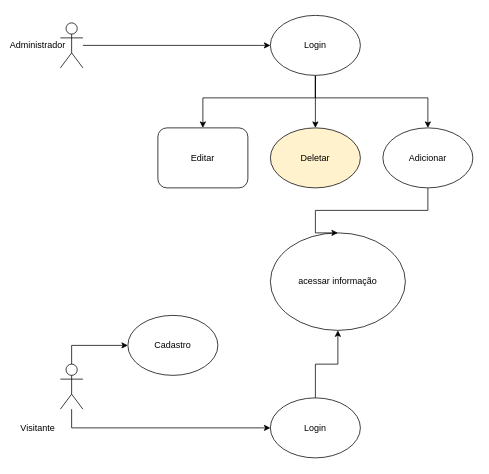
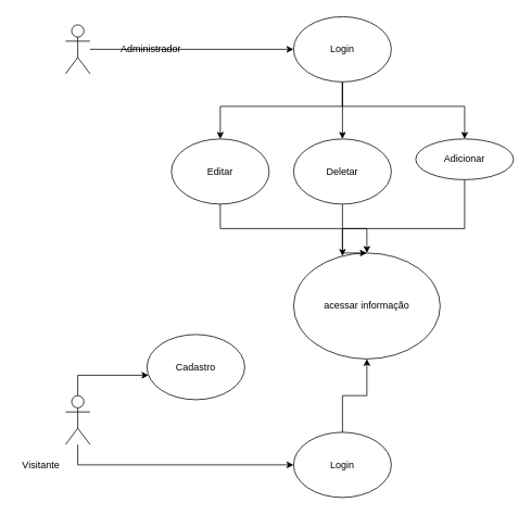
  <mxCell id="0" />
  <mxCell id="1" parent="0" />
  <mxCell id="2" value="" style="edgeStyle=orthogonalEdgeStyle;rounded=0;orthogonalLoop=1;jettySize=auto;html=1;" edge="1" parent="1" source="4" target="9"><mxGeometry relative="1" as="geometry"><Array as="points"><mxPoint x="95" y="460" /></Array></mxGeometry></mxCell>
  <mxCell id="3" style="edgeStyle=orthogonalEdgeStyle;rounded=0;orthogonalLoop=1;jettySize=auto;html=1;" edge="1" parent="1" source="4" target="8"><mxGeometry relative="1" as="geometry"><Array as="points"><mxPoint x="95" y="570" /></Array></mxGeometry></mxCell>
  <mxCell id="4" value="" style="shape=umlActor;verticalLabelPosition=bottom;verticalAlign=top;html=1;outlineConnect=0;textShadow=0;shadow=0;" vertex="1" parent="1"><mxGeometry x="80" y="485" width="30" height="60" as="geometry" /></mxCell>
  <mxCell id="5" style="edgeStyle=orthogonalEdgeStyle;rounded=0;orthogonalLoop=1;jettySize=auto;html=1;" edge="1" parent="1" source="6" target="22"><mxGeometry relative="1" as="geometry" /></mxCell>
  <mxCell id="6" value="" style="shape=umlActor;verticalLabelPosition=bottom;verticalAlign=top;html=1;outlineConnect=0;" vertex="1" parent="1"><mxGeometry x="80" y="30" width="30" height="60" as="geometry" /></mxCell>
  <mxCell id="7" style="edgeStyle=orthogonalEdgeStyle;rounded=0;orthogonalLoop=1;jettySize=auto;html=1;" edge="1" parent="1" source="8" target="10"><mxGeometry relative="1" as="geometry" /></mxCell>
  <mxCell id="8" value="Login" style="ellipse;whiteSpace=wrap;html=1;" vertex="1" parent="1"><mxGeometry x="360" y="530" width="120" height="80" as="geometry" /></mxCell>
- <mxCell id="9" value="Cadastro" style="ellipse;whiteSpace=wrap;html=1;" vertex="1" parent="1"><mxGeometry x="170" y="420" width="120" height="80" as="geometry" /></mxCell>
+ <mxCell id="9" value="Cadastro" style="ellipse;whiteSpace=wrap;html=1;" vertex="1" parent="1"><mxGeometry x="180" y="410" width="120" height="80" as="geometry" /></mxCell>
  <mxCell id="10" value="acessar informação" style="ellipse;whiteSpace=wrap;html=1;" vertex="1" parent="1"><mxGeometry x="360" y="310" width="180" height="130" as="geometry" /></mxCell>
- <mxCell id="12" value="Editar" style="whiteSpace=wrap;html=1;rounded=1;" vertex="1" parent="1"><mxGeometry x="210" y="170" width="120" height="80" as="geometry" /></mxCell>
- <mxCell id="13" value="Administrador" style="text;html=1;align=center;verticalAlign=middle;whiteSpace=wrap;rounded=0;" vertex="1" parent="1"><mxGeometry x="20" y="45" width="60" height="30" as="geometry" /></mxCell>
+ <mxCell id="11" style="edgeStyle=orthogonalEdgeStyle;rounded=0;orthogonalLoop=1;jettySize=auto;html=1;" edge="1" parent="1" source="12" target="10"><mxGeometry relative="1" as="geometry"><Array as="points"><mxPoint x="270" y="280" /><mxPoint x="420" y="280" /></Array></mxGeometry></mxCell>
+ <mxCell id="12" value="Editar" style="ellipse;whiteSpace=wrap;html=1;" vertex="1" parent="1"><mxGeometry x="210" y="170" width="120" height="80" as="geometry" /></mxCell>
+ <mxCell id="13" value="Administrador" style="text;html=1;align=center;verticalAlign=middle;whiteSpace=wrap;rounded=0;" vertex="1" parent="1"><mxGeometry x="155" y="45" width="60" height="30" as="geometry" /></mxCell>
  <mxCell id="14" style="edgeStyle=orthogonalEdgeStyle;rounded=0;orthogonalLoop=1;jettySize=auto;html=1;entryX=0.5;entryY=0;entryDx=0;entryDy=0;" edge="1" parent="1" source="15" target="10"><mxGeometry relative="1" as="geometry"><Array as="points"><mxPoint x="570" y="280" /><mxPoint x="420" y="280" /></Array></mxGeometry></mxCell>
- <mxCell id="15" value="Adicionar" style="ellipse;whiteSpace=wrap;html=1;" vertex="1" parent="1"><mxGeometry x="510" y="170" width="120" height="80" as="geometry" /></mxCell>
- <mxCell id="17" value="Deletar" style="ellipse;whiteSpace=wrap;html=1;fillColor=#fff2cc;" vertex="1" parent="1"><mxGeometry x="360" y="170" width="120" height="80" as="geometry" /></mxCell>
+ <mxCell id="15" value="Adicionar" style="ellipse;whiteSpace=wrap;html=1;" vertex="1" parent="1"><mxGeometry x="510" y="170" width="120" height="50" as="geometry" /></mxCell>
+ <mxCell id="16" style="edgeStyle=orthogonalEdgeStyle;rounded=0;orthogonalLoop=1;jettySize=auto;html=1;" edge="1" parent="1" source="17" target="10"><mxGeometry relative="1" as="geometry" /></mxCell>
+ <mxCell id="17" value="Deletar" style="ellipse;whiteSpace=wrap;html=1;" vertex="1" parent="1"><mxGeometry x="360" y="170" width="120" height="80" as="geometry" /></mxCell>
  <mxCell id="18" value="Visitante" style="text;html=1;align=center;verticalAlign=middle;whiteSpace=wrap;rounded=0;" vertex="1" parent="1"><mxGeometry x="20" y="555" width="60" height="30" as="geometry" /></mxCell>
  <mxCell id="19" style="edgeStyle=orthogonalEdgeStyle;rounded=0;orthogonalLoop=1;jettySize=auto;html=1;" edge="1" parent="1" source="22" target="17"><mxGeometry relative="1" as="geometry" /></mxCell>
  <mxCell id="20" style="edgeStyle=orthogonalEdgeStyle;rounded=0;orthogonalLoop=1;jettySize=auto;html=1;entryX=0.5;entryY=0;entryDx=0;entryDy=0;" edge="1" parent="1" source="22" target="12"><mxGeometry relative="1" as="geometry"><Array as="points"><mxPoint x="420" y="130" /><mxPoint x="270" y="130" /></Array></mxGeometry></mxCell>
  <mxCell id="21" style="edgeStyle=orthogonalEdgeStyle;rounded=0;orthogonalLoop=1;jettySize=auto;html=1;" edge="1" parent="1" source="22" target="15"><mxGeometry relative="1" as="geometry"><Array as="points"><mxPoint x="420" y="130" /><mxPoint x="570" y="130" /></Array></mxGeometry></mxCell>
  <mxCell id="22" value="Login" style="ellipse;whiteSpace=wrap;html=1;" vertex="1" parent="1"><mxGeometry x="360" y="20" width="120" height="80" as="geometry" /></mxCell>
